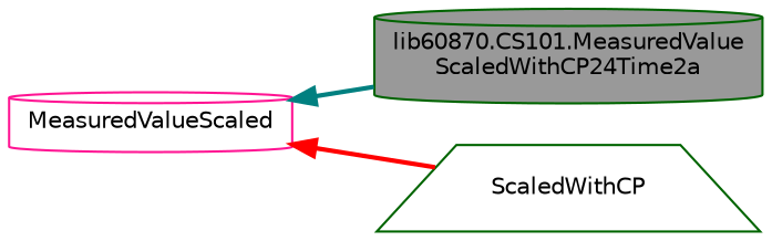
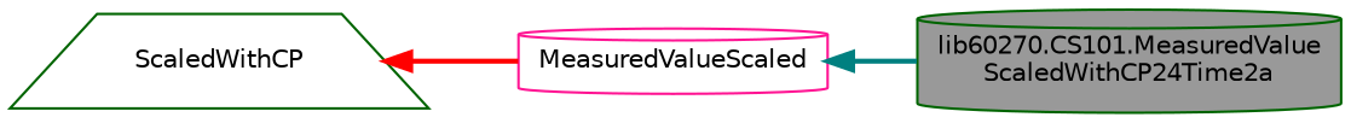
  digraph {
    rankdir=LR
    node [color=darkgreen fillcolor=white fontname=Helvetica fontsize=10 shape=cylinder style=filled]
    edge [dir=back fontname=Helvetica fontsize=10 labelfontname=Helvetica labelfontsize=10 style=bold]
-   n1 [fillcolor=grey60 fontcolor=black height=0.2 label="lib60870.CS101.MeasuredValue\lScaledWithCP24Time2a" width=0.4]
+   n1 [fillcolor=grey60 fontcolor=black height=0.2 label="lib60270.CS101.MeasuredValue\lScaledWithCP24Time2a" width=0.4]
    n2 [color=deeppink height=0.2 label=MeasuredValueScaled width=0.4]
    n3 [height=0.2 label=ScaledWithCP shape=trapezium width=0.4]
    n2 -> n1 [color=teal]
-   n2 -> n3 [color=red]
+   n3 -> n2 [color=red]
  }
